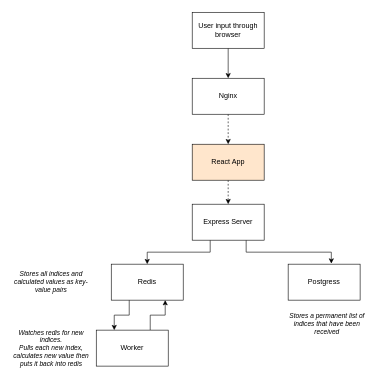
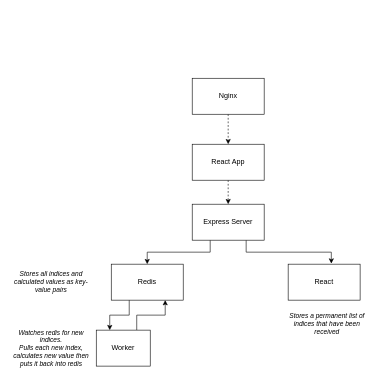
  <mxCell id="0" />
  <mxCell id="1" parent="0" />
  <mxCell id="2" style="edgeStyle=orthogonalEdgeStyle;rounded=0;orthogonalLoop=1;jettySize=auto;html=1;exitX=0.5;exitY=1;exitDx=0;exitDy=0;entryX=0.5;entryY=0;entryDx=0;entryDy=0;dashed=1;" edge="1" parent="1" source="3" target="5"><mxGeometry relative="1" as="geometry" /></mxCell>
  <mxCell id="3" value="Nginx" style="rounded=0;whiteSpace=wrap;html=1;" parent="1" vertex="1"><mxGeometry x="320" y="130" width="120" height="60" as="geometry" /></mxCell>
  <mxCell id="4" style="edgeStyle=orthogonalEdgeStyle;rounded=0;orthogonalLoop=1;jettySize=auto;html=1;exitX=0.5;exitY=1;exitDx=0;exitDy=0;entryX=0.5;entryY=0;entryDx=0;entryDy=0;dashed=1;" parent="1" source="5" target="8" edge="1"><mxGeometry relative="1" as="geometry" /></mxCell>
- <mxCell id="5" value="React App" style="rounded=0;whiteSpace=wrap;html=1;fillColor=#ffe6cc;" parent="1" vertex="1"><mxGeometry x="320" y="240" width="120" height="60" as="geometry" /></mxCell>
+ <mxCell id="5" value="React App" style="rounded=0;whiteSpace=wrap;html=1;" parent="1" vertex="1"><mxGeometry x="320" y="240" width="120" height="60" as="geometry" /></mxCell>
  <mxCell id="6" style="edgeStyle=orthogonalEdgeStyle;rounded=0;orthogonalLoop=1;jettySize=auto;html=1;exitX=0.25;exitY=1;exitDx=0;exitDy=0;entryX=0.5;entryY=0;entryDx=0;entryDy=0;" parent="1" source="8" target="10" edge="1"><mxGeometry relative="1" as="geometry" /></mxCell>
  <mxCell id="7" style="edgeStyle=orthogonalEdgeStyle;rounded=0;orthogonalLoop=1;jettySize=auto;html=1;exitX=0.75;exitY=1;exitDx=0;exitDy=0;entryX=0.6;entryY=-0.017;entryDx=0;entryDy=0;entryPerimeter=0;" parent="1" source="8" target="11" edge="1"><mxGeometry relative="1" as="geometry" /></mxCell>
  <mxCell id="8" value="Express Server" style="rounded=0;whiteSpace=wrap;html=1;" parent="1" vertex="1"><mxGeometry x="320" y="340" width="120" height="60" as="geometry" /></mxCell>
  <mxCell id="9" style="edgeStyle=orthogonalEdgeStyle;rounded=0;orthogonalLoop=1;jettySize=auto;html=1;exitX=0.25;exitY=1;exitDx=0;exitDy=0;entryX=0.25;entryY=0;entryDx=0;entryDy=0;" parent="1" source="10" target="13" edge="1"><mxGeometry relative="1" as="geometry" /></mxCell>
  <mxCell id="10" value="Redis" style="rounded=0;whiteSpace=wrap;html=1;" parent="1" vertex="1"><mxGeometry x="185" y="440" width="120" height="60" as="geometry" /></mxCell>
- <mxCell id="11" value="Postgress" style="rounded=0;whiteSpace=wrap;html=1;" parent="1" vertex="1"><mxGeometry x="480" y="440" width="120" height="60" as="geometry" /></mxCell>
+ <mxCell id="11" value="React" style="rounded=0;whiteSpace=wrap;html=1;" parent="1" vertex="1"><mxGeometry x="480" y="440" width="120" height="60" as="geometry" /></mxCell>
  <mxCell id="12" style="edgeStyle=orthogonalEdgeStyle;rounded=0;orthogonalLoop=1;jettySize=auto;html=1;exitX=0.75;exitY=0;exitDx=0;exitDy=0;entryX=0.75;entryY=1;entryDx=0;entryDy=0;" parent="1" source="13" target="10" edge="1"><mxGeometry relative="1" as="geometry" /></mxCell>
- <mxCell id="13" value="Worker" style="rounded=0;whiteSpace=wrap;html=1;" parent="1" vertex="1"><mxGeometry x="160" y="550" width="120" height="60" as="geometry" /></mxCell>
+ <mxCell id="13" value="Worker" style="rounded=0;whiteSpace=wrap;html=1;" parent="1" vertex="1"><mxGeometry x="160" y="550" width="90" height="60" as="geometry" /></mxCell>
  <mxCell id="14" value="Stores all indices and calculated values as key-value pairs" style="text;html=1;strokeColor=none;fillColor=none;align=center;verticalAlign=middle;whiteSpace=wrap;rounded=0;fontStyle=2;fontSize=11;" parent="1" vertex="1"><mxGeometry x="20" y="440" width="130" height="60" as="geometry" /></mxCell>
  <mxCell id="15" value="Watches redis for new indices.&lt;br style=&quot;font-size: 11px;&quot;&gt;Pulls each new index, calculates new value then puts it back into redis" style="text;html=1;strokeColor=none;fillColor=none;align=center;verticalAlign=middle;whiteSpace=wrap;rounded=0;fontStyle=2;fontSize=11;" parent="1" vertex="1"><mxGeometry x="20" y="550" width="130" height="60" as="geometry" /></mxCell>
  <mxCell id="16" value="Stores a permanent list of indices that have been received" style="text;html=1;strokeColor=none;fillColor=none;align=center;verticalAlign=middle;whiteSpace=wrap;rounded=0;fontStyle=2;fontSize=11;" parent="1" vertex="1"><mxGeometry x="480" y="510" width="130" height="60" as="geometry" /></mxCell>
- <mxCell id="17" style="edgeStyle=orthogonalEdgeStyle;rounded=0;orthogonalLoop=1;jettySize=auto;html=1;exitX=0.5;exitY=1;exitDx=0;exitDy=0;entryX=0.5;entryY=0;entryDx=0;entryDy=0;" edge="1" parent="1" source="18" target="3"><mxGeometry relative="1" as="geometry" /></mxCell>
- <mxCell id="18" value="User input through browser" style="rounded=0;whiteSpace=wrap;html=1;" vertex="1" parent="1"><mxGeometry x="320" y="20" width="120" height="60" as="geometry" /></mxCell>
